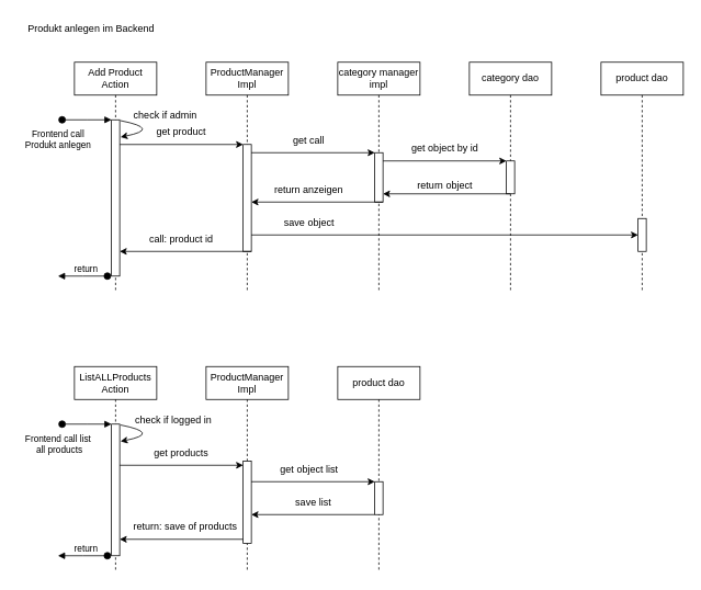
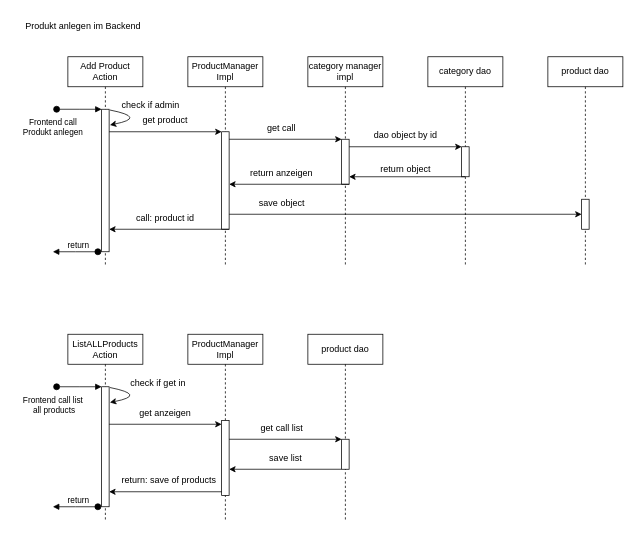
  <mxCell id="0" />
  <mxCell id="1" parent="0" />
  <mxCell id="2" value="Add Product&lt;br&gt;Action" style="shape=umlLifeline;perimeter=lifelinePerimeter;whiteSpace=wrap;html=1;container=0;dropTarget=0;collapsible=0;recursiveResize=0;outlineConnect=0;portConstraint=eastwest;newEdgeStyle={&quot;edgeStyle&quot;:&quot;elbowEdgeStyle&quot;,&quot;elbow&quot;:&quot;vertical&quot;,&quot;curved&quot;:0,&quot;rounded&quot;:0};" parent="1" vertex="1"><mxGeometry x="90" y="75" width="100" height="280" as="geometry" /></mxCell>
  <mxCell id="3" value="" style="html=1;points=[];perimeter=orthogonalPerimeter;outlineConnect=0;targetShapes=umlLifeline;portConstraint=eastwest;newEdgeStyle={&quot;edgeStyle&quot;:&quot;elbowEdgeStyle&quot;,&quot;elbow&quot;:&quot;vertical&quot;,&quot;curved&quot;:0,&quot;rounded&quot;:0};" parent="2" vertex="1"><mxGeometry x="45" y="70" width="10" height="190" as="geometry" /></mxCell>
  <mxCell id="4" value="Frontend call&lt;br&gt;Produkt anlegen" style="html=1;verticalAlign=bottom;startArrow=oval;endArrow=block;startSize=8;edgeStyle=elbowEdgeStyle;elbow=vertical;curved=0;rounded=0;" parent="2" target="3" edge="1"><mxGeometry x="-1" y="40" relative="1" as="geometry"><mxPoint x="-15" y="70" as="sourcePoint" /><mxPoint x="-5" y="80" as="offset" /></mxGeometry></mxCell>
  <mxCell id="5" value="Produkt anlegen im Backend" style="text;html=1;align=center;verticalAlign=middle;resizable=0;points=[];autosize=1;strokeColor=none;fillColor=none;" parent="1" vertex="1"><mxGeometry x="20" y="20" width="180" height="30" as="geometry" /></mxCell>
  <mxCell id="6" value="ProductManager&lt;br&gt;Impl" style="shape=umlLifeline;perimeter=lifelinePerimeter;whiteSpace=wrap;html=1;container=0;dropTarget=0;collapsible=0;recursiveResize=0;outlineConnect=0;portConstraint=eastwest;newEdgeStyle={&quot;edgeStyle&quot;:&quot;elbowEdgeStyle&quot;,&quot;elbow&quot;:&quot;vertical&quot;,&quot;curved&quot;:0,&quot;rounded&quot;:0};" parent="1" vertex="1"><mxGeometry x="250" y="75" width="100" height="280" as="geometry" /></mxCell>
  <mxCell id="7" value="" style="html=1;points=[];perimeter=orthogonalPerimeter;outlineConnect=0;targetShapes=umlLifeline;portConstraint=eastwest;newEdgeStyle={&quot;edgeStyle&quot;:&quot;elbowEdgeStyle&quot;,&quot;elbow&quot;:&quot;vertical&quot;,&quot;curved&quot;:0,&quot;rounded&quot;:0};" parent="6" vertex="1"><mxGeometry x="45" y="100" width="10" height="130" as="geometry" /></mxCell>
  <mxCell id="8" value="get product" style="text;html=1;strokeColor=none;fillColor=none;align=center;verticalAlign=middle;whiteSpace=wrap;rounded=0;" parent="1" vertex="1"><mxGeometry x="180" y="145" width="80" height="30" as="geometry" /></mxCell>
  <mxCell id="9" value="call: product id" style="text;html=1;strokeColor=none;fillColor=none;align=center;verticalAlign=middle;whiteSpace=wrap;rounded=0;" parent="1" vertex="1"><mxGeometry x="165" y="275" width="110" height="30" as="geometry" /></mxCell>
  <mxCell id="10" value="category manager impl" style="shape=umlLifeline;perimeter=lifelinePerimeter;whiteSpace=wrap;html=1;container=0;dropTarget=0;collapsible=0;recursiveResize=0;outlineConnect=0;portConstraint=eastwest;newEdgeStyle={&quot;edgeStyle&quot;:&quot;elbowEdgeStyle&quot;,&quot;elbow&quot;:&quot;vertical&quot;,&quot;curved&quot;:0,&quot;rounded&quot;:0};" parent="1" vertex="1"><mxGeometry x="410" y="75" width="100" height="280" as="geometry" /></mxCell>
  <mxCell id="11" value="" style="html=1;points=[];perimeter=orthogonalPerimeter;outlineConnect=0;targetShapes=umlLifeline;portConstraint=eastwest;newEdgeStyle={&quot;edgeStyle&quot;:&quot;elbowEdgeStyle&quot;,&quot;elbow&quot;:&quot;vertical&quot;,&quot;curved&quot;:0,&quot;rounded&quot;:0};" parent="10" vertex="1"><mxGeometry x="45" y="110" width="10" height="60" as="geometry" /></mxCell>
  <mxCell id="12" value="get call" style="text;html=1;strokeColor=none;fillColor=none;align=center;verticalAlign=middle;whiteSpace=wrap;rounded=0;" parent="1" vertex="1"><mxGeometry x="335" y="155" width="80" height="30" as="geometry" /></mxCell>
  <mxCell id="13" value="return anzeigen" style="text;html=1;strokeColor=none;fillColor=none;align=center;verticalAlign=middle;whiteSpace=wrap;rounded=0;" parent="1" vertex="1"><mxGeometry x="330" y="215" width="90" height="30" as="geometry" /></mxCell>
  <mxCell id="14" value="category dao" style="shape=umlLifeline;perimeter=lifelinePerimeter;whiteSpace=wrap;html=1;container=0;dropTarget=0;collapsible=0;recursiveResize=0;outlineConnect=0;portConstraint=eastwest;newEdgeStyle={&quot;edgeStyle&quot;:&quot;elbowEdgeStyle&quot;,&quot;elbow&quot;:&quot;vertical&quot;,&quot;curved&quot;:0,&quot;rounded&quot;:0};" parent="1" vertex="1"><mxGeometry x="570" y="75" width="100" height="280" as="geometry" /></mxCell>
  <mxCell id="15" value="" style="html=1;points=[];perimeter=orthogonalPerimeter;outlineConnect=0;targetShapes=umlLifeline;portConstraint=eastwest;newEdgeStyle={&quot;edgeStyle&quot;:&quot;elbowEdgeStyle&quot;,&quot;elbow&quot;:&quot;vertical&quot;,&quot;curved&quot;:0,&quot;rounded&quot;:0};" parent="14" vertex="1"><mxGeometry x="45" y="120" width="10" height="40" as="geometry" /></mxCell>
  <mxCell id="16" value="" style="endArrow=classic;html=1;rounded=0;" parent="1" edge="1" target="11"><mxGeometry width="50" height="50" relative="1" as="geometry"><mxPoint x="620" y="235" as="sourcePoint" /><mxPoint x="470" y="235" as="targetPoint" /></mxGeometry></mxCell>
- <mxCell id="17" value="get object by id" style="text;html=1;align=center;verticalAlign=middle;resizable=0;points=[];autosize=1;strokeColor=none;fillColor=none;" parent="1" vertex="1"><mxGeometry x="490" y="165" width="100" height="30" as="geometry" /></mxCell>
+ <mxCell id="17" value="dao object by id" style="text;html=1;align=center;verticalAlign=middle;resizable=0;points=[];autosize=1;strokeColor=none;fillColor=none;" parent="1" vertex="1"><mxGeometry x="490" y="165" width="100" height="30" as="geometry" /></mxCell>
  <mxCell id="18" value="return object" style="text;html=1;align=center;verticalAlign=middle;resizable=0;points=[];autosize=1;strokeColor=none;fillColor=none;" parent="1" vertex="1"><mxGeometry x="495" y="210" width="90" height="30" as="geometry" /></mxCell>
  <mxCell id="19" value="product dao" style="shape=umlLifeline;perimeter=lifelinePerimeter;whiteSpace=wrap;html=1;container=0;dropTarget=0;collapsible=0;recursiveResize=0;outlineConnect=0;portConstraint=eastwest;newEdgeStyle={&quot;edgeStyle&quot;:&quot;elbowEdgeStyle&quot;,&quot;elbow&quot;:&quot;vertical&quot;,&quot;curved&quot;:0,&quot;rounded&quot;:0};" parent="1" vertex="1"><mxGeometry x="730" y="75" width="100" height="280" as="geometry" /></mxCell>
  <mxCell id="20" value="" style="html=1;points=[];perimeter=orthogonalPerimeter;outlineConnect=0;targetShapes=umlLifeline;portConstraint=eastwest;newEdgeStyle={&quot;edgeStyle&quot;:&quot;elbowEdgeStyle&quot;,&quot;elbow&quot;:&quot;vertical&quot;,&quot;curved&quot;:0,&quot;rounded&quot;:0};" parent="19" vertex="1"><mxGeometry x="45" y="190" width="10" height="40" as="geometry" /></mxCell>
  <mxCell id="21" value="save object" style="text;html=1;align=center;verticalAlign=middle;resizable=0;points=[];autosize=1;strokeColor=none;fillColor=none;" parent="1" vertex="1"><mxGeometry x="335" y="255" width="80" height="30" as="geometry" /></mxCell>
  <mxCell id="22" value="" style="curved=1;endArrow=classic;html=1;rounded=0;" parent="1" edge="1"><mxGeometry width="50" height="50" relative="1" as="geometry"><mxPoint x="146" y="146" as="sourcePoint" /><mxPoint x="146" y="166" as="targetPoint" /><Array as="points"><mxPoint x="196" y="156" /></Array></mxGeometry></mxCell>
  <mxCell id="23" value="check if admin" style="text;html=1;align=center;verticalAlign=middle;resizable=0;points=[];autosize=1;strokeColor=none;fillColor=none;" parent="1" vertex="1"><mxGeometry x="150" y="125" width="100" height="30" as="geometry" /></mxCell>
  <mxCell id="24" value="ListALLProducts&lt;br&gt;Action" style="shape=umlLifeline;perimeter=lifelinePerimeter;whiteSpace=wrap;html=1;container=0;dropTarget=0;collapsible=0;recursiveResize=0;outlineConnect=0;portConstraint=eastwest;newEdgeStyle={&quot;edgeStyle&quot;:&quot;elbowEdgeStyle&quot;,&quot;elbow&quot;:&quot;vertical&quot;,&quot;curved&quot;:0,&quot;rounded&quot;:0};" parent="1" vertex="1"><mxGeometry x="90" y="445" width="100" height="250" as="geometry" /></mxCell>
  <mxCell id="25" value="" style="html=1;points=[];perimeter=orthogonalPerimeter;outlineConnect=0;targetShapes=umlLifeline;portConstraint=eastwest;newEdgeStyle={&quot;edgeStyle&quot;:&quot;elbowEdgeStyle&quot;,&quot;elbow&quot;:&quot;vertical&quot;,&quot;curved&quot;:0,&quot;rounded&quot;:0};" parent="24" vertex="1"><mxGeometry x="45" y="70" width="10" height="160" as="geometry" /></mxCell>
  <mxCell id="26" value="Frontend call list&lt;br&gt;&amp;nbsp;all products" style="html=1;verticalAlign=bottom;startArrow=oval;endArrow=block;startSize=8;edgeStyle=elbowEdgeStyle;elbow=vertical;curved=0;rounded=0;" parent="24" target="25" edge="1"><mxGeometry x="-1" y="40" relative="1" as="geometry"><mxPoint x="-15" y="70" as="sourcePoint" /><mxPoint x="-5" y="80" as="offset" /></mxGeometry></mxCell>
  <mxCell id="27" value="ProductManager&lt;br&gt;Impl" style="shape=umlLifeline;perimeter=lifelinePerimeter;whiteSpace=wrap;html=1;container=0;dropTarget=0;collapsible=0;recursiveResize=0;outlineConnect=0;portConstraint=eastwest;newEdgeStyle={&quot;edgeStyle&quot;:&quot;elbowEdgeStyle&quot;,&quot;elbow&quot;:&quot;vertical&quot;,&quot;curved&quot;:0,&quot;rounded&quot;:0};" parent="1" vertex="1"><mxGeometry x="250" y="445" width="100" height="250" as="geometry" /></mxCell>
  <mxCell id="28" value="" style="html=1;points=[];perimeter=orthogonalPerimeter;outlineConnect=0;targetShapes=umlLifeline;portConstraint=eastwest;newEdgeStyle={&quot;edgeStyle&quot;:&quot;elbowEdgeStyle&quot;,&quot;elbow&quot;:&quot;vertical&quot;,&quot;curved&quot;:0,&quot;rounded&quot;:0};" parent="27" vertex="1"><mxGeometry x="45" y="115" width="10" height="100" as="geometry" /></mxCell>
- <mxCell id="29" value="get products" style="text;html=1;strokeColor=none;fillColor=none;align=center;verticalAlign=middle;whiteSpace=wrap;rounded=0;" parent="1" vertex="1"><mxGeometry x="180" y="535" width="80" height="30" as="geometry" /></mxCell>
+ <mxCell id="29" value="get anzeigen" style="text;html=1;strokeColor=none;fillColor=none;align=center;verticalAlign=middle;whiteSpace=wrap;rounded=0;" parent="1" vertex="1"><mxGeometry x="180" y="535" width="80" height="30" as="geometry" /></mxCell>
  <mxCell id="30" value="return: save of products" style="text;html=1;strokeColor=none;fillColor=none;align=center;verticalAlign=middle;whiteSpace=wrap;rounded=0;" parent="1" vertex="1"><mxGeometry x="150" y="625" width="150" height="30" as="geometry" /></mxCell>
  <mxCell id="31" value="product dao" style="shape=umlLifeline;perimeter=lifelinePerimeter;whiteSpace=wrap;html=1;container=0;dropTarget=0;collapsible=0;recursiveResize=0;outlineConnect=0;portConstraint=eastwest;newEdgeStyle={&quot;edgeStyle&quot;:&quot;elbowEdgeStyle&quot;,&quot;elbow&quot;:&quot;vertical&quot;,&quot;curved&quot;:0,&quot;rounded&quot;:0};" parent="1" vertex="1"><mxGeometry x="410" y="445" width="100" height="250" as="geometry" /></mxCell>
  <mxCell id="32" value="" style="html=1;points=[];perimeter=orthogonalPerimeter;outlineConnect=0;targetShapes=umlLifeline;portConstraint=eastwest;newEdgeStyle={&quot;edgeStyle&quot;:&quot;elbowEdgeStyle&quot;,&quot;elbow&quot;:&quot;vertical&quot;,&quot;curved&quot;:0,&quot;rounded&quot;:0};" parent="31" vertex="1"><mxGeometry x="45" y="140" width="10" height="40" as="geometry" /></mxCell>
  <mxCell id="33" value="" style="curved=1;endArrow=classic;html=1;rounded=0;" parent="1" edge="1"><mxGeometry width="50" height="50" relative="1" as="geometry"><mxPoint x="146" y="516" as="sourcePoint" /><mxPoint x="146" y="536" as="targetPoint" /><Array as="points"><mxPoint x="196" y="526" /></Array></mxGeometry></mxCell>
- <mxCell id="34" value="check if logged in" style="text;html=1;align=center;verticalAlign=middle;resizable=0;points=[];autosize=1;strokeColor=none;fillColor=none;" parent="1" vertex="1"><mxGeometry x="150" y="495" width="120" height="30" as="geometry" /></mxCell>
- <mxCell id="35" value="get object list" style="text;html=1;align=center;verticalAlign=middle;resizable=0;points=[];autosize=1;strokeColor=none;fillColor=none;" parent="1" vertex="1"><mxGeometry x="330" y="555" width="90" height="30" as="geometry" /></mxCell>
+ <mxCell id="34" value="check if get in" style="text;html=1;align=center;verticalAlign=middle;resizable=0;points=[];autosize=1;strokeColor=none;fillColor=none;" parent="1" vertex="1"><mxGeometry x="150" y="495" width="120" height="30" as="geometry" /></mxCell>
+ <mxCell id="35" value="get call list" style="text;html=1;align=center;verticalAlign=middle;resizable=0;points=[];autosize=1;strokeColor=none;fillColor=none;" parent="1" vertex="1"><mxGeometry x="330" y="555" width="90" height="30" as="geometry" /></mxCell>
  <mxCell id="36" value="save list" style="text;html=1;align=center;verticalAlign=middle;resizable=0;points=[];autosize=1;strokeColor=none;fillColor=none;" parent="1" vertex="1"><mxGeometry x="345" y="595" width="70" height="30" as="geometry" /></mxCell>
  <mxCell id="37" value="" style="endArrow=classic;html=1;rounded=0;" edge="1" parent="1"><mxGeometry width="50" height="50" relative="1" as="geometry"><mxPoint x="145" y="175" as="sourcePoint" /><mxPoint x="295" y="175" as="targetPoint" /></mxGeometry></mxCell>
  <mxCell id="38" value="return" style="html=1;verticalAlign=bottom;startArrow=oval;startFill=1;endArrow=block;startSize=8;edgeStyle=elbowEdgeStyle;elbow=vertical;curved=0;rounded=0;" edge="1" parent="1"><mxGeometry x="-0.144" width="60" relative="1" as="geometry"><mxPoint x="130" y="335" as="sourcePoint" /><mxPoint x="70" y="335" as="targetPoint" /><mxPoint as="offset" /></mxGeometry></mxCell>
  <mxCell id="39" value="" style="endArrow=classic;html=1;rounded=0;" edge="1" parent="1"><mxGeometry width="50" height="50" relative="1" as="geometry"><mxPoint x="305" y="285" as="sourcePoint" /><mxPoint x="775" y="285" as="targetPoint" /></mxGeometry></mxCell>
  <mxCell id="40" value="" style="endArrow=classic;html=1;rounded=0;" edge="1" parent="1"><mxGeometry width="50" height="50" relative="1" as="geometry"><mxPoint x="305" y="305" as="sourcePoint" /><mxPoint x="145" y="305" as="targetPoint" /></mxGeometry></mxCell>
  <mxCell id="41" value="return" style="html=1;verticalAlign=bottom;startArrow=oval;startFill=1;endArrow=block;startSize=8;edgeStyle=elbowEdgeStyle;elbow=vertical;curved=0;rounded=0;" edge="1" parent="1"><mxGeometry x="-0.144" width="60" relative="1" as="geometry"><mxPoint x="130" y="675" as="sourcePoint" /><mxPoint x="70" y="675" as="targetPoint" /><mxPoint as="offset" /></mxGeometry></mxCell>
  <mxCell id="42" value="" style="endArrow=classic;html=1;rounded=0;" edge="1" parent="1"><mxGeometry width="50" height="50" relative="1" as="geometry"><mxPoint x="145" y="565" as="sourcePoint" /><mxPoint x="295" y="565" as="targetPoint" /></mxGeometry></mxCell>
  <mxCell id="43" value="" style="endArrow=classic;html=1;rounded=0;" edge="1" parent="1"><mxGeometry width="50" height="50" relative="1" as="geometry"><mxPoint x="305" y="585" as="sourcePoint" /><mxPoint x="455" y="585" as="targetPoint" /></mxGeometry></mxCell>
  <mxCell id="44" value="" style="endArrow=classic;html=1;rounded=0;" edge="1" parent="1"><mxGeometry width="50" height="50" relative="1" as="geometry"><mxPoint x="455" y="625" as="sourcePoint" /><mxPoint x="305" y="625" as="targetPoint" /></mxGeometry></mxCell>
  <mxCell id="45" value="" style="endArrow=classic;html=1;rounded=0;" edge="1" parent="1"><mxGeometry width="50" height="50" relative="1" as="geometry"><mxPoint x="295" y="655" as="sourcePoint" /><mxPoint x="145" y="655" as="targetPoint" /></mxGeometry></mxCell>
  <mxCell id="46" value="" style="endArrow=classic;html=1;rounded=0;" edge="1" parent="1"><mxGeometry width="50" height="50" relative="1" as="geometry"><mxPoint x="465" y="245" as="sourcePoint" /><mxPoint x="305" y="245" as="targetPoint" /></mxGeometry></mxCell>
  <mxCell id="47" value="" style="endArrow=classic;html=1;rounded=0;" edge="1" parent="1"><mxGeometry width="50" height="50" relative="1" as="geometry"><mxPoint x="305" y="185" as="sourcePoint" /><mxPoint x="455" y="185" as="targetPoint" /></mxGeometry></mxCell>
  <mxCell id="48" value="" style="endArrow=classic;html=1;rounded=0;" edge="1" parent="1"><mxGeometry width="50" height="50" relative="1" as="geometry"><mxPoint x="465" y="195" as="sourcePoint" /><mxPoint x="615" y="195" as="targetPoint" /></mxGeometry></mxCell>
